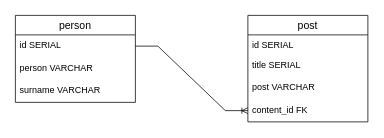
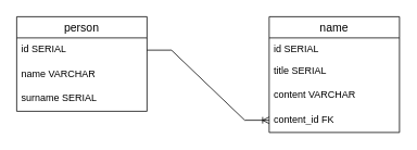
  <mxCell id="0" />
  <mxCell id="1" parent="0" />
  <mxCell id="2" value="person" style="swimlane;fontStyle=0;childLayout=stackLayout;horizontal=1;startSize=26;horizontalStack=0;resizeParent=1;resizeParentMax=0;resizeLast=0;collapsible=1;marginBottom=0;align=center;fontSize=14;" vertex="1" parent="1"><mxGeometry x="20" y="20" width="160" height="116" as="geometry" /></mxCell>
  <mxCell id="3" value="id SERIAL" style="text;strokeColor=none;fillColor=none;spacingLeft=4;spacingRight=4;overflow=hidden;rotatable=0;points=[[0,0.5],[1,0.5]];portConstraint=eastwest;fontSize=12;whiteSpace=wrap;html=1;" vertex="1" parent="2"><mxGeometry y="26" width="160" height="30" as="geometry" /></mxCell>
- <mxCell id="4" value="person VARCHAR" style="text;strokeColor=none;fillColor=none;spacingLeft=4;spacingRight=4;overflow=hidden;rotatable=0;points=[[0,0.5],[1,0.5]];portConstraint=eastwest;fontSize=12;whiteSpace=wrap;html=1;" vertex="1" parent="2"><mxGeometry y="56" width="160" height="30" as="geometry" /></mxCell>
- <mxCell id="5" value="surname VARCHAR" style="text;strokeColor=none;fillColor=none;spacingLeft=4;spacingRight=4;overflow=hidden;rotatable=0;points=[[0,0.5],[1,0.5]];portConstraint=eastwest;fontSize=12;whiteSpace=wrap;html=1;" vertex="1" parent="2"><mxGeometry y="86" width="160" height="30" as="geometry" /></mxCell>
- <mxCell id="6" value="post" style="swimlane;fontStyle=0;childLayout=stackLayout;horizontal=1;startSize=26;horizontalStack=0;resizeParent=1;resizeParentMax=0;resizeLast=0;collapsible=1;marginBottom=0;align=center;fontSize=14;" vertex="1" parent="1"><mxGeometry x="330" y="20" width="160" height="142" as="geometry" /></mxCell>
+ <mxCell id="4" value="name VARCHAR" style="text;strokeColor=none;fillColor=none;spacingLeft=4;spacingRight=4;overflow=hidden;rotatable=0;points=[[0,0.5],[1,0.5]];portConstraint=eastwest;fontSize=12;whiteSpace=wrap;html=1;" vertex="1" parent="2"><mxGeometry y="56" width="160" height="30" as="geometry" /></mxCell>
+ <mxCell id="5" value="surname SERIAL" style="text;strokeColor=none;fillColor=none;spacingLeft=4;spacingRight=4;overflow=hidden;rotatable=0;points=[[0,0.5],[1,0.5]];portConstraint=eastwest;fontSize=12;whiteSpace=wrap;html=1;" vertex="1" parent="2"><mxGeometry y="86" width="160" height="30" as="geometry" /></mxCell>
+ <mxCell id="6" value="name" style="swimlane;fontStyle=0;childLayout=stackLayout;horizontal=1;startSize=26;horizontalStack=0;resizeParent=1;resizeParentMax=0;resizeLast=0;collapsible=1;marginBottom=0;align=center;fontSize=14;" vertex="1" parent="1"><mxGeometry x="330" y="20" width="160" height="142" as="geometry" /></mxCell>
  <mxCell id="7" value="id SERIAL" style="text;strokeColor=none;fillColor=none;spacingLeft=4;spacingRight=4;overflow=hidden;rotatable=0;points=[[0,0.5],[1,0.5]];portConstraint=eastwest;fontSize=12;whiteSpace=wrap;html=1;" vertex="1" parent="6"><mxGeometry y="26" width="160" height="26" as="geometry" /></mxCell>
  <mxCell id="8" value="title SERIAL" style="text;strokeColor=none;fillColor=none;spacingLeft=4;spacingRight=4;overflow=hidden;rotatable=0;points=[[0,0.5],[1,0.5]];portConstraint=eastwest;fontSize=12;whiteSpace=wrap;html=1;" vertex="1" parent="6"><mxGeometry y="52" width="160" height="30" as="geometry" /></mxCell>
- <mxCell id="9" value="post VARCHAR" style="text;strokeColor=none;fillColor=none;spacingLeft=4;spacingRight=4;overflow=hidden;rotatable=0;points=[[0,0.5],[1,0.5]];portConstraint=eastwest;fontSize=12;whiteSpace=wrap;html=1;" vertex="1" parent="6"><mxGeometry y="82" width="160" height="30" as="geometry" /></mxCell>
+ <mxCell id="9" value="content VARCHAR" style="text;strokeColor=none;fillColor=none;spacingLeft=4;spacingRight=4;overflow=hidden;rotatable=0;points=[[0,0.5],[1,0.5]];portConstraint=eastwest;fontSize=12;whiteSpace=wrap;html=1;" vertex="1" parent="6"><mxGeometry y="82" width="160" height="30" as="geometry" /></mxCell>
  <mxCell id="10" value="content_id FK" style="text;strokeColor=none;fillColor=none;spacingLeft=4;spacingRight=4;overflow=hidden;rotatable=0;points=[[0,0.5],[1,0.5]];portConstraint=eastwest;fontSize=12;whiteSpace=wrap;html=1;" vertex="1" parent="6"><mxGeometry y="112" width="160" height="30" as="geometry" /></mxCell>
  <mxCell id="11" value="" style="edgeStyle=entityRelationEdgeStyle;fontSize=12;html=1;endArrow=ERoneToMany;rounded=0;exitX=1;exitY=0.5;exitDx=0;exitDy=0;entryX=0;entryY=0.5;entryDx=0;entryDy=0;" edge="1" parent="1" source="3" target="10"><mxGeometry width="100" height="100" relative="1" as="geometry"><mxPoint x="250" y="120" as="sourcePoint" /><mxPoint x="350" y="20" as="targetPoint" /></mxGeometry></mxCell>
